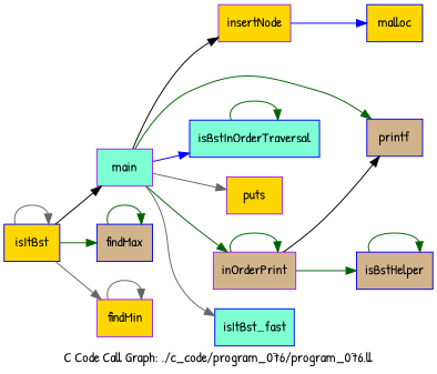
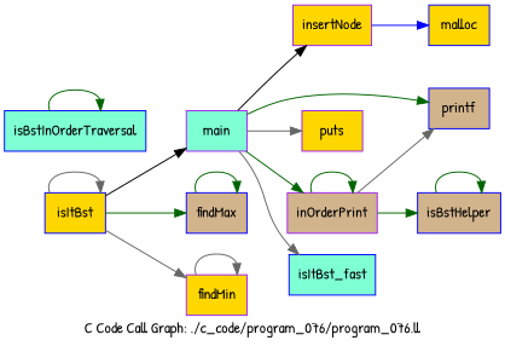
  digraph {
    fontname="Patrick Hand"
    label="C Code Call Graph: ./c_code/program_076/program_076.ll"
    rankdir=LR
    node [color=blue fillcolor=gold fontname="Patrick Hand" shape=record style=filled]
    edge [color=darkgreen fontname="Patrick Hand"]
    n1 [color=purple fillcolor=aquamarine label="{main}"]
    n2 [color=purple label="{insertNode}"]
    n3 [fillcolor=tan label="{printf}"]
    n4 [fillcolor=aquamarine label="{isBstInOrderTraversal}"]
    n5 [color=purple label="{puts}"]
    n6 [color=purple fillcolor=tan label="{inOrderPrint}"]
    n7 [fillcolor=aquamarine label="{isItBst_fast}"]
    n8 [label="{malloc}"]
    n9 [fillcolor=tan label="{isBstHelper}"]
    n10 [label="{isItBst}"]
    n11 [fillcolor=tan label="{findMax}"]
    n12 [color=purple label="{findMin}"]
    n1 -> n2 [color=black]
    n1 -> n3
-   n1 -> n4 [color=blue]
    n1 -> n5 [color=gray40]
    n1 -> n6
    n1 -> n7 [color=gray40]
    n2 -> n8 [color=blue]
    n4 -> n4
-   n6 -> n3 [color=black]
+   n6 -> n3 [color=gray40]
    n6 -> n6
    n6 -> n9
    n9 -> n9
    n10 -> n1 [color=black]
    n10 -> n10 [color=gray40]
    n10 -> n11
    n10 -> n12 [color=gray40]
    n11 -> n11
    n12 -> n12 [color=gray40]
  }
